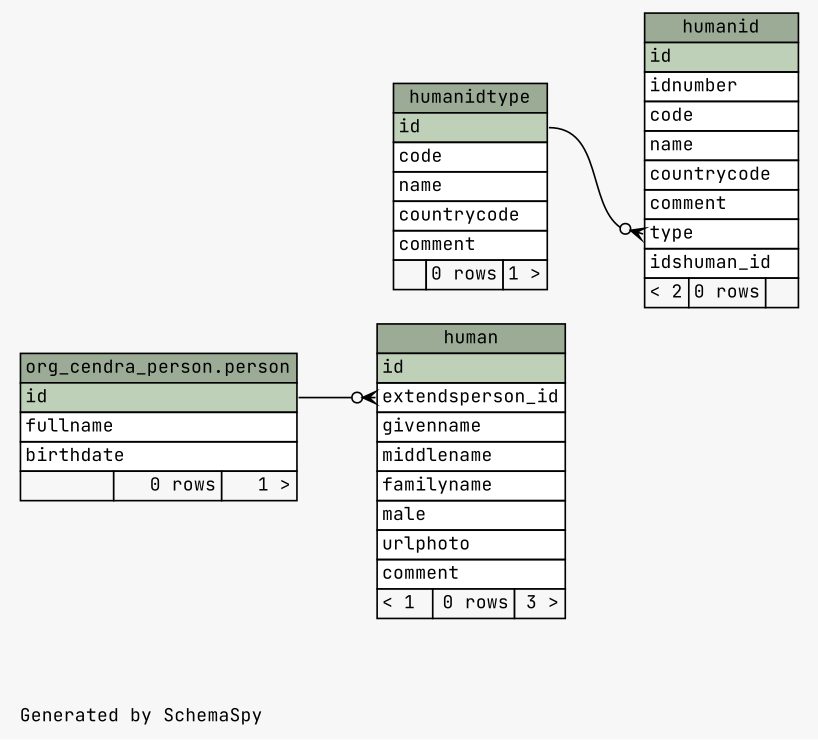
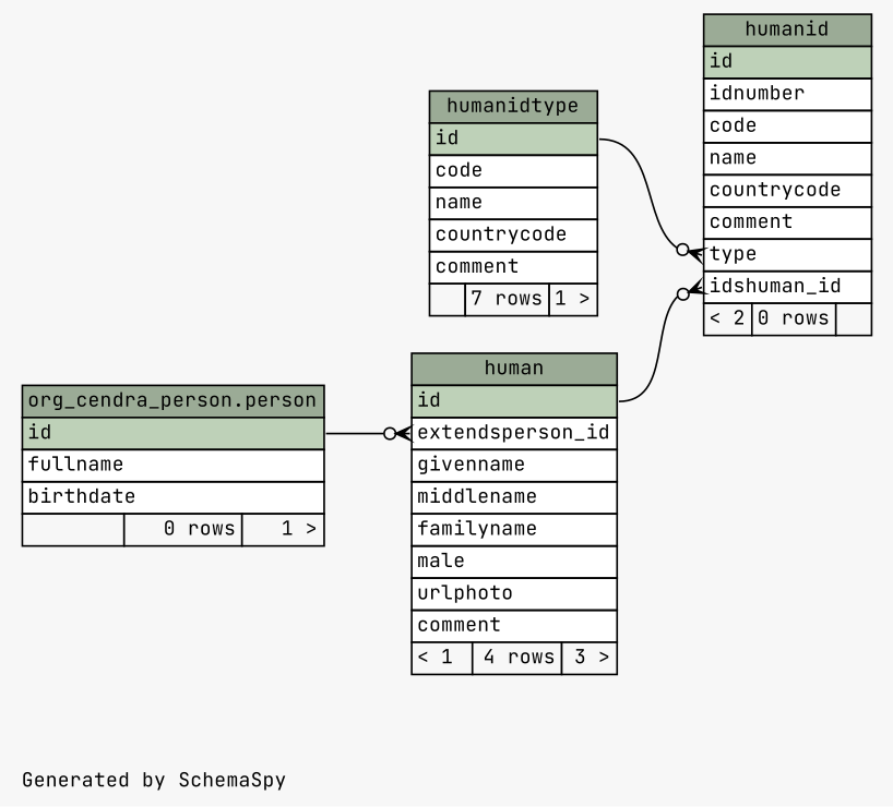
  digraph {
    bgcolor="#f7f7f7"
    fontname="JetBrains Mono"
    fontsize=11
    label="\nGenerated by SchemaSpy"
    labeljust=l
    nodesep=0.18
    rankdir=RL
    ranksep=0.46
    node [fontname="JetBrains Mono" fontsize=11 shape=plaintext]
    edge [arrowhead=none arrowsize=0.8 arrowtail=crowodot dir=back fontname="JetBrains Mono" headport="id:e"]
-   n1 [label=<     <TABLE BORDER="0" CELLBORDER="1" CELLSPACING="0" BGCOLOR="#ffffff">       <TR><TD COLSPAN="3" BGCOLOR="#9bab96" ALIGN="CENTER">human</TD></TR>       <TR><TD PORT="id" COLSPAN="3" BGCOLOR="#bed1b8" ALIGN="LEFT">id</TD></TR>       <TR><TD PORT="extendsperson_id" COLSPAN="3" ALIGN="LEFT">extendsperson_id</TD></TR>       <TR><TD PORT="givenname" COLSPAN="3" ALIGN="LEFT">givenname</TD></TR>       <TR><TD PORT="middlename" COLSPAN="3" ALIGN="LEFT">middlename</TD></TR>       <TR><TD PORT="familyname" COLSPAN="3" ALIGN="LEFT">familyname</TD></TR>       <TR><TD PORT="male" COLSPAN="3" ALIGN="LEFT">male</TD></TR>       <TR><TD PORT="urlphoto" COLSPAN="3" ALIGN="LEFT">urlphoto</TD></TR>       <TR><TD PORT="comment" COLSPAN="3" ALIGN="LEFT">comment</TD></TR>       <TR><TD ALIGN="LEFT" BGCOLOR="#f7f7f7">&lt; 1</TD><TD ALIGN="RIGHT" BGCOLOR="#f7f7f7">0 rows</TD><TD ALIGN="RIGHT" BGCOLOR="#f7f7f7">3 &gt;</TD></TR>     </TABLE>>]
+   n1 [label=<     <TABLE BORDER="0" CELLBORDER="1" CELLSPACING="0" BGCOLOR="#ffffff">       <TR><TD COLSPAN="3" BGCOLOR="#9bab96" ALIGN="CENTER">human</TD></TR>       <TR><TD PORT="id" COLSPAN="3" BGCOLOR="#bed1b8" ALIGN="LEFT">id</TD></TR>       <TR><TD PORT="extendsperson_id" COLSPAN="3" ALIGN="LEFT">extendsperson_id</TD></TR>       <TR><TD PORT="givenname" COLSPAN="3" ALIGN="LEFT">givenname</TD></TR>       <TR><TD PORT="middlename" COLSPAN="3" ALIGN="LEFT">middlename</TD></TR>       <TR><TD PORT="familyname" COLSPAN="3" ALIGN="LEFT">familyname</TD></TR>       <TR><TD PORT="male" COLSPAN="3" ALIGN="LEFT">male</TD></TR>       <TR><TD PORT="urlphoto" COLSPAN="3" ALIGN="LEFT">urlphoto</TD></TR>       <TR><TD PORT="comment" COLSPAN="3" ALIGN="LEFT">comment</TD></TR>       <TR><TD ALIGN="LEFT" BGCOLOR="#f7f7f7">&lt; 1</TD><TD ALIGN="RIGHT" BGCOLOR="#f7f7f7">4 rows</TD><TD ALIGN="RIGHT" BGCOLOR="#f7f7f7">3 &gt;</TD></TR>     </TABLE>>]
    n2 [label=<     <TABLE BORDER="0" CELLBORDER="1" CELLSPACING="0" BGCOLOR="#ffffff">       <TR><TD COLSPAN="3" BGCOLOR="#9bab96" ALIGN="CENTER">org_cendra_person.person</TD></TR>       <TR><TD PORT="id" COLSPAN="3" BGCOLOR="#bed1b8" ALIGN="LEFT">id</TD></TR>       <TR><TD PORT="fullname" COLSPAN="3" ALIGN="LEFT">fullname</TD></TR>       <TR><TD PORT="birthdate" COLSPAN="3" ALIGN="LEFT">birthdate</TD></TR>       <TR><TD ALIGN="LEFT" BGCOLOR="#f7f7f7">  </TD><TD ALIGN="RIGHT" BGCOLOR="#f7f7f7">0 rows</TD><TD ALIGN="RIGHT" BGCOLOR="#f7f7f7">1 &gt;</TD></TR>     </TABLE>>]
    n3 [label=<     <TABLE BORDER="0" CELLBORDER="1" CELLSPACING="0" BGCOLOR="#ffffff">       <TR><TD COLSPAN="3" BGCOLOR="#9bab96" ALIGN="CENTER">humanid</TD></TR>       <TR><TD PORT="id" COLSPAN="3" BGCOLOR="#bed1b8" ALIGN="LEFT">id</TD></TR>       <TR><TD PORT="idnumber" COLSPAN="3" ALIGN="LEFT">idnumber</TD></TR>       <TR><TD PORT="code" COLSPAN="3" ALIGN="LEFT">code</TD></TR>       <TR><TD PORT="name" COLSPAN="3" ALIGN="LEFT">name</TD></TR>       <TR><TD PORT="countrycode" COLSPAN="3" ALIGN="LEFT">countrycode</TD></TR>       <TR><TD PORT="comment" COLSPAN="3" ALIGN="LEFT">comment</TD></TR>       <TR><TD PORT="type" COLSPAN="3" ALIGN="LEFT">type</TD></TR>       <TR><TD PORT="idshuman_id" COLSPAN="3" ALIGN="LEFT">idshuman_id</TD></TR>       <TR><TD ALIGN="LEFT" BGCOLOR="#f7f7f7">&lt; 2</TD><TD ALIGN="RIGHT" BGCOLOR="#f7f7f7">0 rows</TD><TD ALIGN="RIGHT" BGCOLOR="#f7f7f7">  </TD></TR>     </TABLE>>]
-   n4 [label=<     <TABLE BORDER="0" CELLBORDER="1" CELLSPACING="0" BGCOLOR="#ffffff">       <TR><TD COLSPAN="3" BGCOLOR="#9bab96" ALIGN="CENTER">humanidtype</TD></TR>       <TR><TD PORT="id" COLSPAN="3" BGCOLOR="#bed1b8" ALIGN="LEFT">id</TD></TR>       <TR><TD PORT="code" COLSPAN="3" ALIGN="LEFT">code</TD></TR>       <TR><TD PORT="name" COLSPAN="3" ALIGN="LEFT">name</TD></TR>       <TR><TD PORT="countrycode" COLSPAN="3" ALIGN="LEFT">countrycode</TD></TR>       <TR><TD PORT="comment" COLSPAN="3" ALIGN="LEFT">comment</TD></TR>       <TR><TD ALIGN="LEFT" BGCOLOR="#f7f7f7">  </TD><TD ALIGN="RIGHT" BGCOLOR="#f7f7f7">0 rows</TD><TD ALIGN="RIGHT" BGCOLOR="#f7f7f7">1 &gt;</TD></TR>     </TABLE>>]
+   n4 [label=<     <TABLE BORDER="0" CELLBORDER="1" CELLSPACING="0" BGCOLOR="#ffffff">       <TR><TD COLSPAN="3" BGCOLOR="#9bab96" ALIGN="CENTER">humanidtype</TD></TR>       <TR><TD PORT="id" COLSPAN="3" BGCOLOR="#bed1b8" ALIGN="LEFT">id</TD></TR>       <TR><TD PORT="code" COLSPAN="3" ALIGN="LEFT">code</TD></TR>       <TR><TD PORT="name" COLSPAN="3" ALIGN="LEFT">name</TD></TR>       <TR><TD PORT="countrycode" COLSPAN="3" ALIGN="LEFT">countrycode</TD></TR>       <TR><TD PORT="comment" COLSPAN="3" ALIGN="LEFT">comment</TD></TR>       <TR><TD ALIGN="LEFT" BGCOLOR="#f7f7f7">  </TD><TD ALIGN="RIGHT" BGCOLOR="#f7f7f7">7 rows</TD><TD ALIGN="RIGHT" BGCOLOR="#f7f7f7">1 &gt;</TD></TR>     </TABLE>>]
    n1 -> n2 [tailport="extendsperson_id:w"]
+   n3 -> n1 [tailport="idshuman_id:w"]
    n3 -> n4 [tailport="type:w"]
  }
